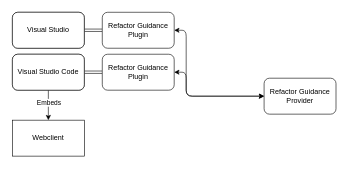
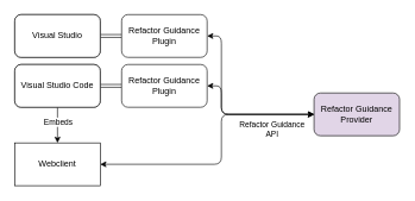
  <mxCell id="0" />
  <mxCell id="1" parent="0" />
  <mxCell id="2" style="edgeStyle=none;html=1;entryX=0;entryY=0.5;entryDx=0;entryDy=0;endArrow=none;endFill=0;shape=link;" edge="1" parent="1" source="3" target="7"><mxGeometry relative="1" as="geometry" /></mxCell>
  <mxCell id="3" value="Visual Studio" style="rounded=1;whiteSpace=wrap;html=1;" vertex="1" parent="1"><mxGeometry x="20" y="20" width="120" height="60" as="geometry" /></mxCell>
  <mxCell id="4" style="edgeStyle=none;html=1;entryX=0;entryY=0.5;entryDx=0;entryDy=0;endArrow=none;endFill=0;shape=link;" edge="1" parent="1" source="5" target="9"><mxGeometry relative="1" as="geometry" /></mxCell>
  <mxCell id="5" value="Visual Studio Code" style="rounded=1;whiteSpace=wrap;html=1;" vertex="1" parent="1"><mxGeometry x="20" y="90" width="120" height="60" as="geometry" /></mxCell>
  <mxCell id="6" style="edgeStyle=orthogonalEdgeStyle;html=1;entryX=0;entryY=0.5;entryDx=0;entryDy=0;endArrow=classic;endFill=1;startArrow=classic;startFill=1;" edge="1" parent="1" source="7" target="10"><mxGeometry relative="1" as="geometry"><Array as="points"><mxPoint x="310" y="50" /><mxPoint x="310" y="160" /></Array></mxGeometry></mxCell>
  <mxCell id="7" value="Refactor Guidance Plugin" style="rounded=1;whiteSpace=wrap;html=1;" vertex="1" parent="1"><mxGeometry x="170" y="20" width="120" height="60" as="geometry" /></mxCell>
  <mxCell id="8" style="edgeStyle=orthogonalEdgeStyle;html=1;entryX=0;entryY=0.5;entryDx=0;entryDy=0;endArrow=classic;endFill=1;startArrow=classic;startFill=1;" edge="1" parent="1" source="9" target="10"><mxGeometry relative="1" as="geometry"><Array as="points"><mxPoint x="310" y="120" /><mxPoint x="310" y="160" /></Array></mxGeometry></mxCell>
  <mxCell id="9" value="Refactor Guidance Plugin" style="rounded=1;whiteSpace=wrap;html=1;" vertex="1" parent="1"><mxGeometry x="170" y="90" width="120" height="60" as="geometry" /></mxCell>
- <mxCell id="10" value="Refactor Guidance Provider" style="rounded=1;whiteSpace=wrap;html=1;" vertex="1" parent="1"><mxGeometry x="440" y="130" width="120" height="60" as="geometry" /></mxCell>
+ <mxCell id="10" value="Refactor Guidance Provider" style="rounded=1;whiteSpace=wrap;html=1;fillColor=#e1d5e7;" vertex="1" parent="1"><mxGeometry x="440" y="130" width="120" height="60" as="geometry" /></mxCell>
+ <mxCell id="11" style="edgeStyle=orthogonalEdgeStyle;html=1;entryX=0;entryY=0.5;entryDx=0;entryDy=0;startArrow=classic;startFill=1;endArrow=classic;endFill=1;" edge="1" parent="1" source="13" target="10"><mxGeometry relative="1" as="geometry"><Array as="points"><mxPoint x="310" y="230" /><mxPoint x="310" y="160" /></Array></mxGeometry></mxCell>
+ <mxCell id="12" value="Refactor Guidance &lt;br&gt;API" style="edgeLabel;html=1;align=center;verticalAlign=middle;resizable=0;points=[];" vertex="1" connectable="0" parent="11"><mxGeometry x="0.611" y="-1" relative="1" as="geometry"><mxPoint x="12" y="19" as="offset" /></mxGeometry></mxCell>
  <mxCell id="13" value="Webclient" style="whiteSpace=wrap;html=1;rounded=0;" vertex="1" parent="1"><mxGeometry x="20" y="200" width="120" height="60" as="geometry" /></mxCell>
  <mxCell id="14" value="Visual Studio" style="rounded=1;whiteSpace=wrap;html=1;" vertex="1" parent="1"><mxGeometry x="20" y="20" width="120" height="60" as="geometry" /></mxCell>
  <mxCell id="15" style="edgeStyle=orthogonalEdgeStyle;html=1;entryX=0.5;entryY=0;entryDx=0;entryDy=0;startArrow=none;startFill=0;endArrow=classic;endFill=1;" edge="1" parent="1" source="17" target="13"><mxGeometry relative="1" as="geometry" /></mxCell>
  <mxCell id="16" value="Embeds" style="edgeLabel;html=1;align=center;verticalAlign=middle;resizable=0;points=[];" vertex="1" connectable="0" parent="15"><mxGeometry x="0.312" y="1" relative="1" as="geometry"><mxPoint x="-1" y="-13" as="offset" /></mxGeometry></mxCell>
  <mxCell id="17" value="Visual Studio Code" style="rounded=1;whiteSpace=wrap;html=1;" vertex="1" parent="1"><mxGeometry x="20" y="90" width="120" height="60" as="geometry" /></mxCell>
